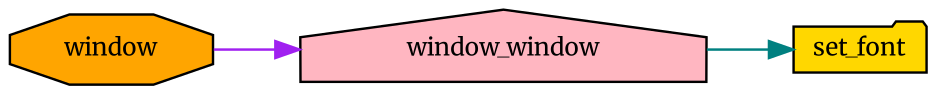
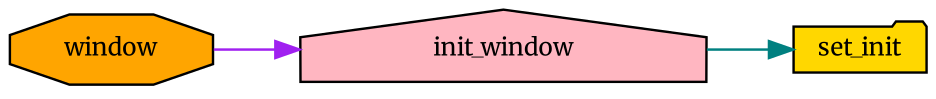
  digraph {
    fontname=Merriweather
    rankdir=RL
    node [color=black fontname=Merriweather fontsize=10 style=filled]
    edge [dir=back fontname=Merriweather fontsize=10 labelfontname=Helvetica labelfontsize=10 style=solid]
-   n1 [fillcolor=gold fontcolor=black height=0.2 label=set_font shape=folder width=0.4]
-   n2 [fillcolor=lightpink height=0.2 label=window_window shape=house width=0.4]
+   n1 [fillcolor=gold fontcolor=black height=0.2 label=set_init shape=folder width=0.4]
+   n2 [fillcolor=lightpink height=0.2 label=init_window shape=house width=0.4]
    n3 [fillcolor=orange height=0.2 label=window shape=octagon width=0.4]
    n1 -> n2 [color=teal]
    n2 -> n3 [color=purple]
  }
